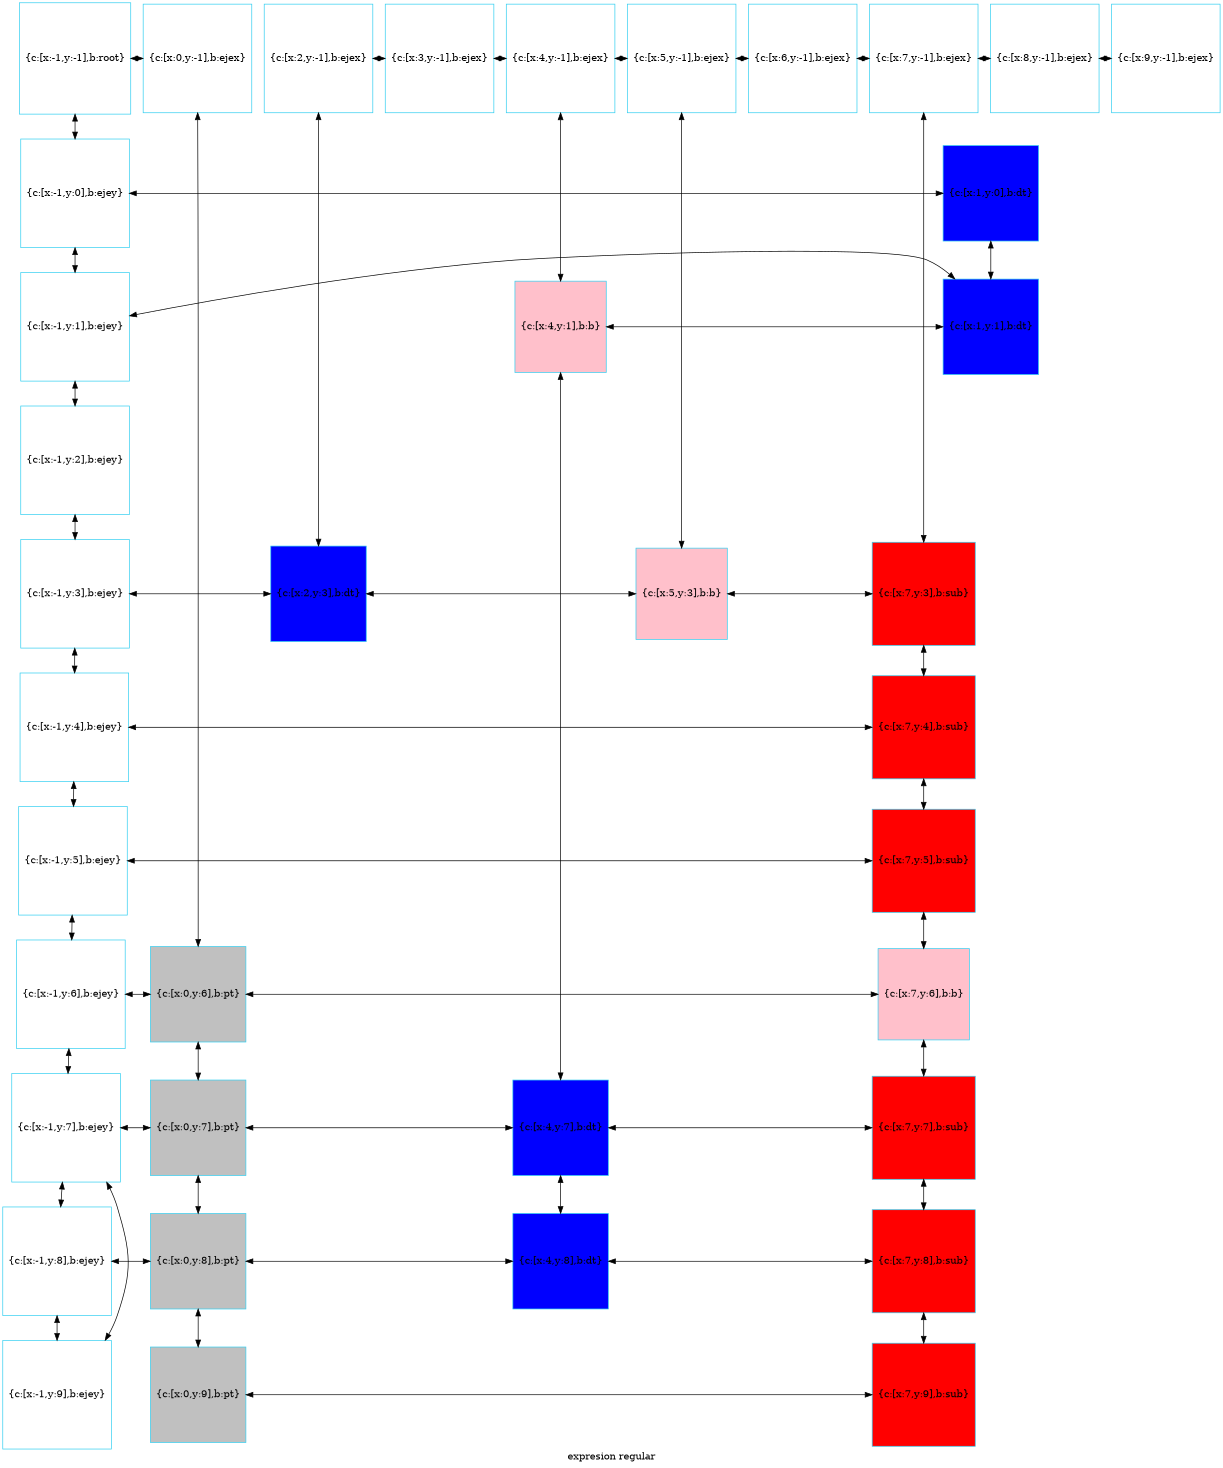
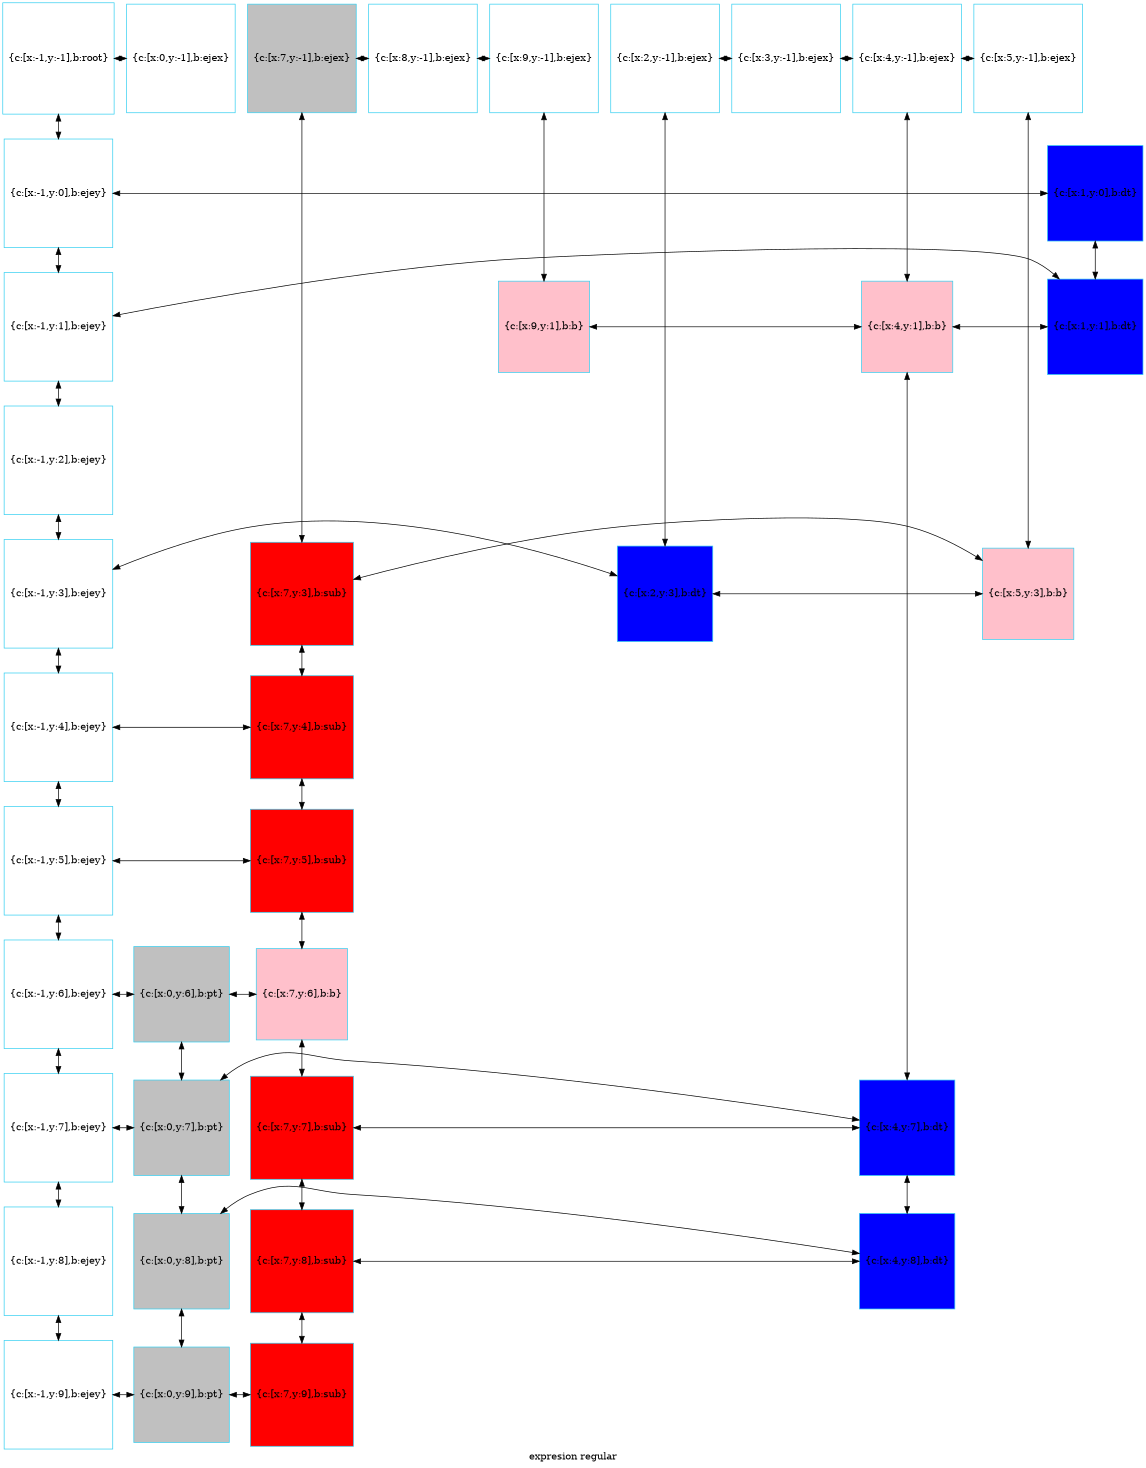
  digraph {
    label="expresion regular"
    node [color="#31CEF0" fillcolor=white shape=square style=filled]
    edge [dir=both]
    n1 [label="{c:[x:-1,y:-1],b:root}"]
    n2 [label="{c:[x:0,y:-1],b:ejex}"]
    n3 [label="{c:[x:2,y:-1],b:ejex}"]
    n4 [label="{c:[x:3,y:-1],b:ejex}"]
    n5 [label="{c:[x:4,y:-1],b:ejex}"]
    n6 [label="{c:[x:5,y:-1],b:ejex}"]
-   n7 [label="{c:[x:6,y:-1],b:ejex}"]
-   n8 [label="{c:[x:7,y:-1],b:ejex}"]
+   n8 [fillcolor=gray label="{c:[x:7,y:-1],b:ejex}"]
    n9 [label="{c:[x:8,y:-1],b:ejex}"]
    n10 [label="{c:[x:9,y:-1],b:ejex}"]
    n11 [label="{c:[x:-1,y:0],b:ejey}"]
    n12 [fillcolor=blue label="{c:[x:1,y:0],b:dt}"]
    n13 [label="{c:[x:-1,y:1],b:ejey}"]
    n14 [fillcolor=blue label="{c:[x:1,y:1],b:dt}"]
    n15 [fillcolor=pink label="{c:[x:4,y:1],b:b}"]
+   n16 [fillcolor=pink label="{c:[x:9,y:1],b:b}"]
    n17 [label="{c:[x:-1,y:2],b:ejey}"]
    n18 [label="{c:[x:-1,y:3],b:ejey}"]
    n19 [fillcolor=blue label="{c:[x:2,y:3],b:dt}"]
    n20 [fillcolor=pink label="{c:[x:5,y:3],b:b}"]
    n21 [fillcolor=red label="{c:[x:7,y:3],b:sub}"]
    n22 [label="{c:[x:-1,y:4],b:ejey}"]
    n23 [fillcolor=red label="{c:[x:7,y:4],b:sub}"]
    n24 [label="{c:[x:-1,y:5],b:ejey}"]
    n25 [fillcolor=red label="{c:[x:7,y:5],b:sub}"]
    n26 [label="{c:[x:-1,y:6],b:ejey}"]
    n27 [fillcolor=gray label="{c:[x:0,y:6],b:pt}"]
    n28 [fillcolor=pink label="{c:[x:7,y:6],b:b}"]
    n29 [label="{c:[x:-1,y:7],b:ejey}"]
    n30 [fillcolor=gray label="{c:[x:0,y:7],b:pt}"]
    n31 [fillcolor=blue label="{c:[x:4,y:7],b:dt}"]
    n32 [fillcolor=red label="{c:[x:7,y:7],b:sub}"]
    n33 [label="{c:[x:-1,y:8],b:ejey}"]
    n34 [fillcolor=gray label="{c:[x:0,y:8],b:pt}"]
    n35 [fillcolor=blue label="{c:[x:4,y:8],b:dt}"]
    n36 [fillcolor=red label="{c:[x:7,y:8],b:sub}"]
    n37 [label="{c:[x:-1,y:9],b:ejey}"]
    n38 [fillcolor=gray label="{c:[x:0,y:9],b:pt}"]
    n39 [fillcolor=red label="{c:[x:7,y:9],b:sub}"]
    subgraph sub_1 {
      rank=same
      n1
      n2
      n3
      n4
      n5
      n6
-     n7
      n8
      n9
      n10
    }
    subgraph sub_2 {
      rank=same
      n11
      n12
    }
    subgraph sub_3 {
      rank=same
      n13
      n14
      n15
+     n16
    }
    subgraph sub_4 {
      rank=same
      n17
    }
    subgraph sub_5 {
      rank=same
      n18
      n19
      n20
      n21
    }
    subgraph sub_6 {
      rank=same
      n22
      n23
    }
    subgraph sub_7 {
      rank=same
      n24
      n25
    }
    subgraph sub_8 {
      rank=same
      n26
      n27
      n28
    }
    subgraph sub_9 {
      rank=same
      n29
      n30
      n31
      n32
    }
    subgraph sub_10 {
      rank=same
      n33
      n34
      n35
      n36
    }
    subgraph sub_11 {
      rank=same
      n37
      n38
      n39
    }
    n1 -> n2
    n1 -> n11
-   n2 -> n27
    n3 -> n4
    n3 -> n19
    n4 -> n5
    n5 -> n6
    n5 -> n15
-   n6 -> n7
    n6 -> n20
-   n7 -> n8
    n8 -> n9
    n8 -> n21
    n9 -> n10
+   n10 -> n16
    n11 -> n12 [constraint=false]
    n11 -> n13
    n12 -> n14
    n13 -> n14 [constraint=false]
    n13 -> n17
    n14 -> n15 [constraint=false]
+   n15 -> n16 [constraint=false]
    n15 -> n31
    n17 -> n18
    n18 -> n19 [constraint=false]
    n18 -> n22
    n19 -> n20 [constraint=false]
    n20 -> n21 [constraint=false]
    n21 -> n23
    n22 -> n23 [constraint=false]
    n22 -> n24
    n23 -> n25
    n24 -> n25 [constraint=false]
    n24 -> n26
    n25 -> n28
    n26 -> n27 [constraint=false]
    n26 -> n29
    n27 -> n28 [constraint=false]
    n27 -> n30
    n28 -> n32
    n29 -> n30 [constraint=false]
    n29 -> n33
    n30 -> n31 [constraint=false]
    n30 -> n34
    n31 -> n32 [constraint=false]
    n31 -> n35
    n32 -> n36
-   n33 -> n34 [constraint=false]
    n33 -> n37
    n34 -> n35 [constraint=false]
    n34 -> n38
    n35 -> n36 [constraint=false]
    n36 -> n39
-   n37 -> n29 [constraint=false]
+   n37 -> n38 [constraint=false]
    n38 -> n39 [constraint=false]
  }
